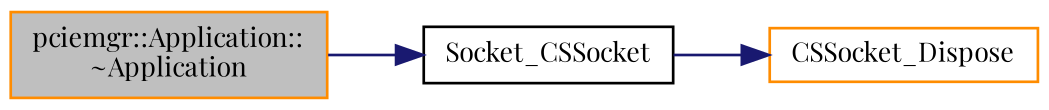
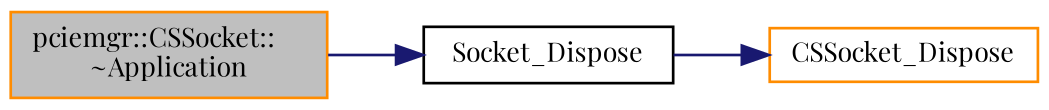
  digraph {
    fontname="Playfair Display"
    rankdir=LR
    node [color=darkorange fillcolor=white fontname="Playfair Display" fontsize=10 shape=record style=filled]
    edge [color=midnightblue fontname="Playfair Display" fontsize=10 labelfontname=Helvetica labelfontsize=10 style=solid]
-   n1 [fillcolor=grey75 fontcolor=black height=0.2 label="pciemgr::Application::\l~Application" width=0.4]
-   n2 [color=black height=0.2 label=Socket_CSSocket width=0.4]
+   n1 [fillcolor=grey75 fontcolor=black height=0.2 label="pciemgr::CSSocket::\l~Application" width=0.4]
+   n2 [color=black height=0.2 label=Socket_Dispose width=0.4]
    n3 [height=0.2 label=CSSocket_Dispose width=0.4]
    n1 -> n2
    n2 -> n3
  }
